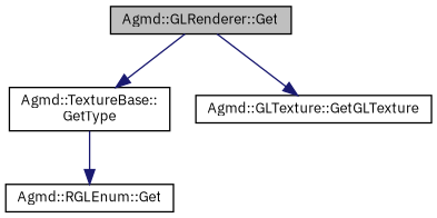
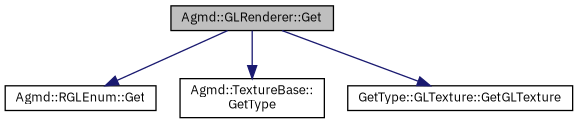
  digraph {
    fontname="IBM Plex Sans"
    rankdir=TB
    node [color=black fillcolor=white fontname="IBM Plex Sans" fontsize=10 shape=record style=filled]
    edge [color=midnightblue fontname="IBM Plex Sans" fontsize=10 labelfontname=Helvetica labelfontsize=10 style=solid]
    n1 [fillcolor=grey75 fontcolor=black height=0.2 label="Agmd::GLRenderer::Get" width=0.4]
    n2 [height=0.2 label="Agmd::RGLEnum::Get" width=0.4]
    n3 [height=0.2 label="Agmd::TextureBase::\lGetType" width=0.4]
-   n4 [height=0.2 label="Agmd::GLTexture::GetGLTexture" width=0.4]
-   n3 -> n2
+   n4 [height=0.2 label="GetType::GLTexture::GetGLTexture" width=0.4]
+   n1 -> n2
    n1 -> n3
    n1 -> n4
  }
